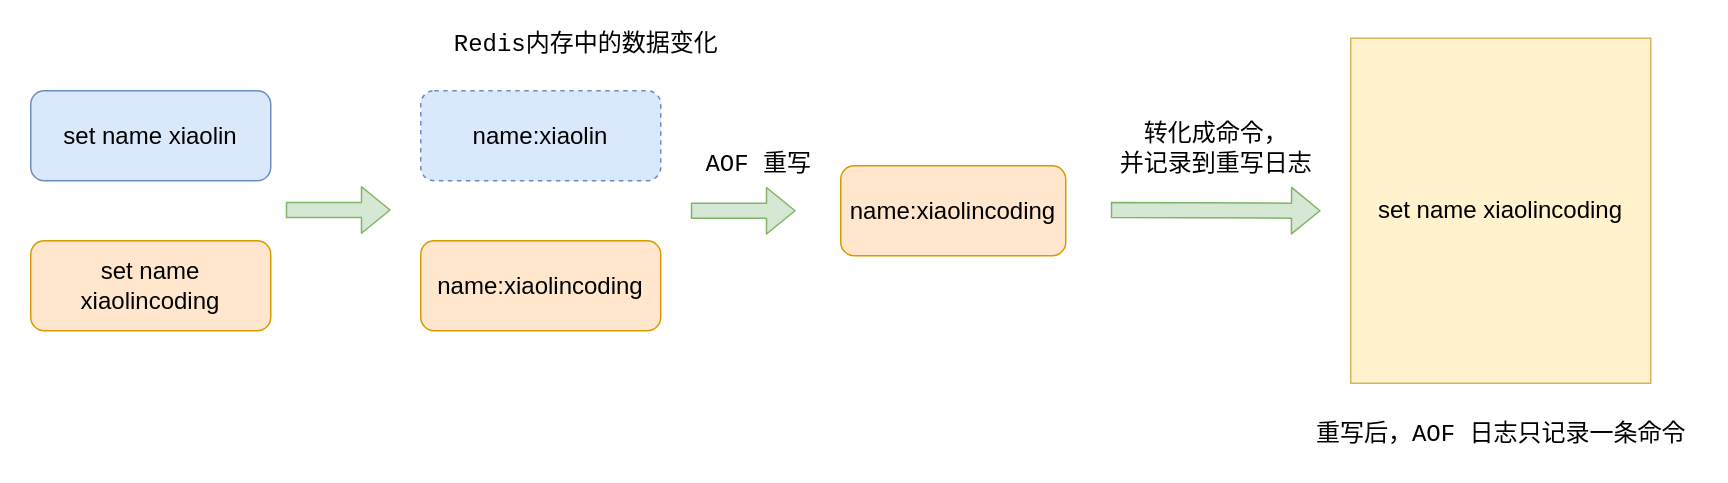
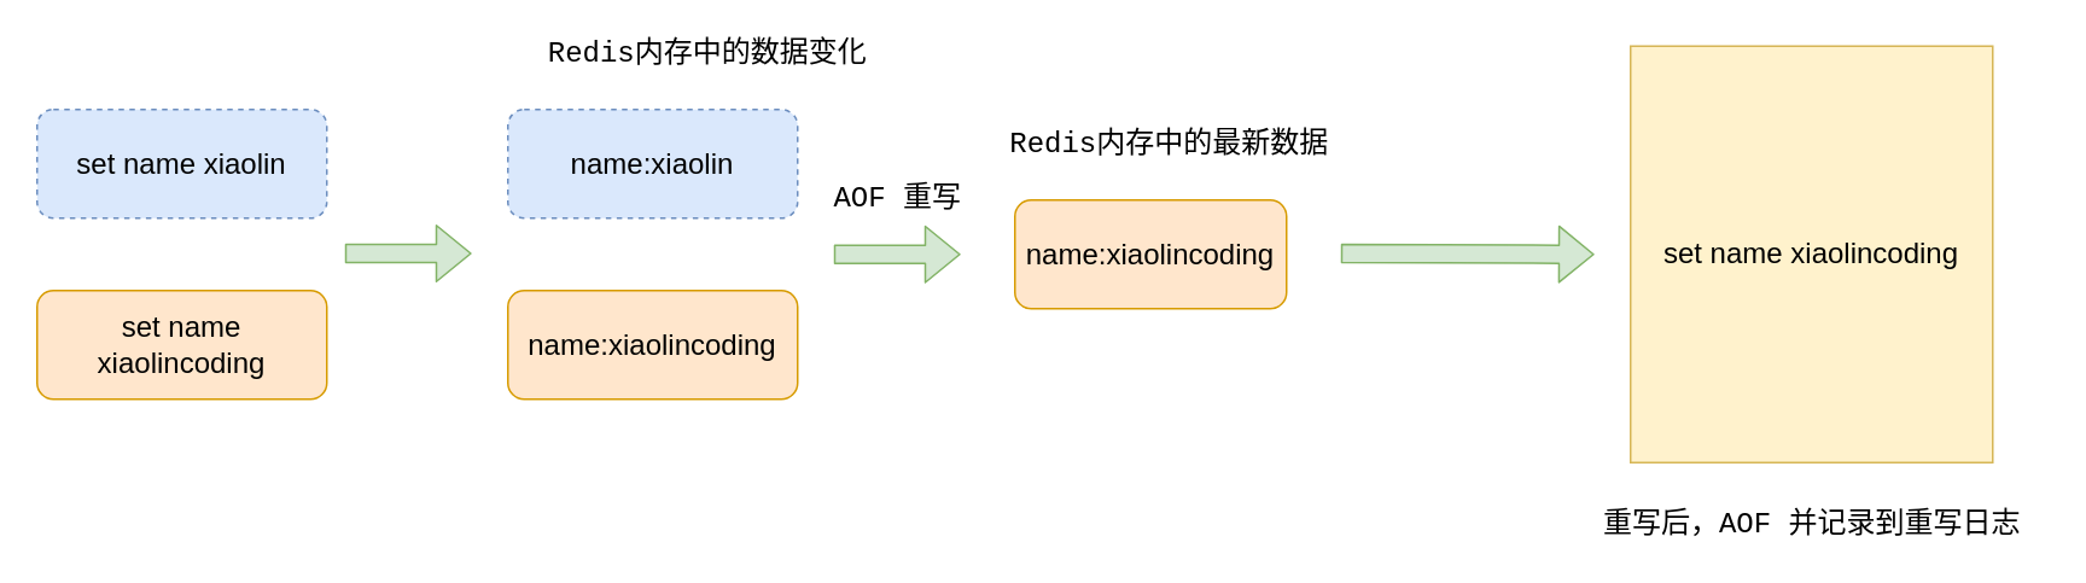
  <mxCell id="0" />
  <mxCell id="1" parent="0" />
  <mxCell id="2" value="&lt;span style=&quot;font-family: &amp;#34;helvetica&amp;#34;&quot;&gt;set name xiaolincoding&lt;/span&gt;" style="rounded=0;whiteSpace=wrap;html=1;fontFamily=Courier New;fontSize=16;fillColor=#fff2cc;strokeColor=#d6b656;" vertex="1" parent="1"><mxGeometry x="900" y="25" width="200" height="230" as="geometry" /></mxCell>
- <mxCell id="3" value="&lt;span style=&quot;font-size: 16px;&quot;&gt;set name xiaolin&lt;/span&gt;" style="rounded=1;whiteSpace=wrap;html=1;fontSize=16;fillColor=#dae8fc;strokeColor=#6c8ebf;" vertex="1" parent="1"><mxGeometry x="20" y="60" width="160" height="60" as="geometry" /></mxCell>
+ <mxCell id="3" value="&lt;span style=&quot;font-size: 16px;&quot;&gt;set name xiaolin&lt;/span&gt;" style="rounded=1;whiteSpace=wrap;html=1;fontSize=16;fillColor=#dae8fc;strokeColor=#6c8ebf;dashed=1;" vertex="1" parent="1"><mxGeometry x="20" y="60" width="160" height="60" as="geometry" /></mxCell>
  <mxCell id="4" value="&lt;span style=&quot;font-size: 16px;&quot;&gt;set name xiaolincoding&lt;/span&gt;" style="rounded=1;whiteSpace=wrap;html=1;fontSize=16;fillColor=#ffe6cc;strokeColor=#d79b00;" vertex="1" parent="1"><mxGeometry x="20" y="160" width="160" height="60" as="geometry" /></mxCell>
  <mxCell id="5" value="name:xiaolin" style="rounded=1;whiteSpace=wrap;html=1;fontSize=16;fillColor=#dae8fc;strokeColor=#6c8ebf;dashed=1;" vertex="1" parent="1"><mxGeometry x="280" y="60" width="160" height="60" as="geometry" /></mxCell>
  <mxCell id="6" value="name:xiaolincoding" style="rounded=1;html=1;fontSize=16;whiteSpace=wrap;fillColor=#ffe6cc;strokeColor=#d79b00;" vertex="1" parent="1"><mxGeometry x="280" y="160" width="160" height="60" as="geometry" /></mxCell>
  <mxCell id="7" value="Redis内存中的数据变化" style="text;html=1;align=center;verticalAlign=middle;resizable=0;points=[];autosize=1;strokeColor=none;fontSize=16;fontFamily=Courier New;" vertex="1" parent="1"><mxGeometry x="295" y="20" width="190" height="20" as="geometry" /></mxCell>
  <mxCell id="8" value="" style="shape=flexArrow;endArrow=classic;html=1;fontFamily=Courier New;fontSize=16;fillColor=#d5e8d4;strokeColor=#82b366;" edge="1" parent="1"><mxGeometry width="50" height="50" relative="1" as="geometry"><mxPoint x="190" y="139.5" as="sourcePoint" /><mxPoint x="260" y="139.5" as="targetPoint" /></mxGeometry></mxCell>
  <mxCell id="9" value="name:xiaolincoding" style="rounded=1;whiteSpace=wrap;html=1;fontSize=16;fillColor=#ffe6cc;strokeColor=#d79b00;" vertex="1" parent="1"><mxGeometry x="560" y="110" width="150" height="60" as="geometry" /></mxCell>
  <mxCell id="10" value="" style="shape=flexArrow;endArrow=classic;html=1;fontFamily=Courier New;fontSize=16;fillColor=#d5e8d4;strokeColor=#82b366;" edge="1" parent="1"><mxGeometry width="50" height="50" relative="1" as="geometry"><mxPoint x="460" y="140" as="sourcePoint" /><mxPoint x="530" y="140" as="targetPoint" /></mxGeometry></mxCell>
- <mxCell id="12" value="AOF 重写" style="text;html=1;align=center;verticalAlign=middle;resizable=0;points=[];autosize=1;strokeColor=none;fontSize=16;fontFamily=Courier New;" vertex="1" parent="1"><mxGeometry x="460" y="100" width="90" height="20" as="geometry" /></mxCell>
+ <mxCell id="11" value="Redis内存中的最新数据" style="text;html=1;align=center;verticalAlign=middle;resizable=0;points=[];autosize=1;strokeColor=none;fontSize=16;fontFamily=Courier New;" vertex="1" parent="1"><mxGeometry x="550" y="70" width="190" height="20" as="geometry" /></mxCell>
+ <mxCell id="12" value="AOF 重写" style="text;html=1;align=center;verticalAlign=middle;resizable=0;points=[];autosize=1;strokeColor=none;fontSize=16;fontFamily=Courier New;" vertex="1" parent="1"><mxGeometry x="450" y="100" width="90" height="20" as="geometry" /></mxCell>
  <mxCell id="13" value="" style="shape=flexArrow;endArrow=classic;html=1;fontFamily=Courier New;fontSize=16;fillColor=#d5e8d4;strokeColor=#82b366;" edge="1" parent="1"><mxGeometry width="50" height="50" relative="1" as="geometry"><mxPoint x="740" y="139.5" as="sourcePoint" /><mxPoint x="880" y="140" as="targetPoint" /></mxGeometry></mxCell>
- <mxCell id="14" value="转化成命令，&lt;br&gt;并记录到重写日志" style="text;html=1;align=center;verticalAlign=middle;resizable=0;points=[];autosize=1;strokeColor=none;fontSize=16;fontFamily=Courier New;" vertex="1" parent="1"><mxGeometry x="740" y="80" width="140" height="40" as="geometry" /></mxCell>
- <mxCell id="15" value="重写后，AOF 日志只记录一条命令" style="text;html=1;align=center;verticalAlign=middle;resizable=0;points=[];autosize=1;strokeColor=none;fontSize=16;fontFamily=Courier New;" vertex="1" parent="1"><mxGeometry x="870" y="280" width="260" height="20" as="geometry" /></mxCell>
+ <mxCell id="15" value="重写后，AOF 并记录到重写日志" style="text;html=1;align=center;verticalAlign=middle;resizable=0;points=[];autosize=1;strokeColor=none;fontSize=16;fontFamily=Courier New;" vertex="1" parent="1"><mxGeometry x="870" y="280" width="260" height="20" as="geometry" /></mxCell>
